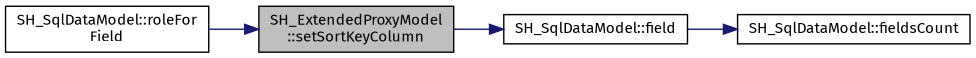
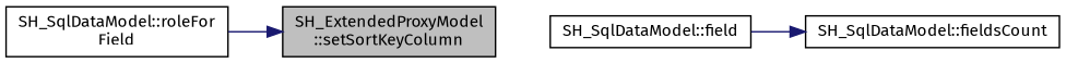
  digraph {
    fontname="Fira Sans"
    rankdir=LR
    node [color=black fontname="Fira Sans" fontsize=11 shape=record]
    edge [color=midnightblue fontname="Fira Sans" fontsize=11 labelfontname=Verdana labelfontsize=11 style=solid]
    n1 [fillcolor=grey75 fontcolor=black height=0.2 label="SH_ExtendedProxyModel\l::setSortKeyColumn" style=filled width=0.4]
    n2 [height=0.2 label="SH_SqlDataModel::field" width=0.4]
    n3 [height=0.2 label="SH_SqlDataModel::fieldsCount" width=0.4]
    n4 [height=0.2 label="SH_SqlDataModel::roleFor\lField" width=0.4]
-   n1 -> n2
    n2 -> n3
    n4 -> n1
  }
